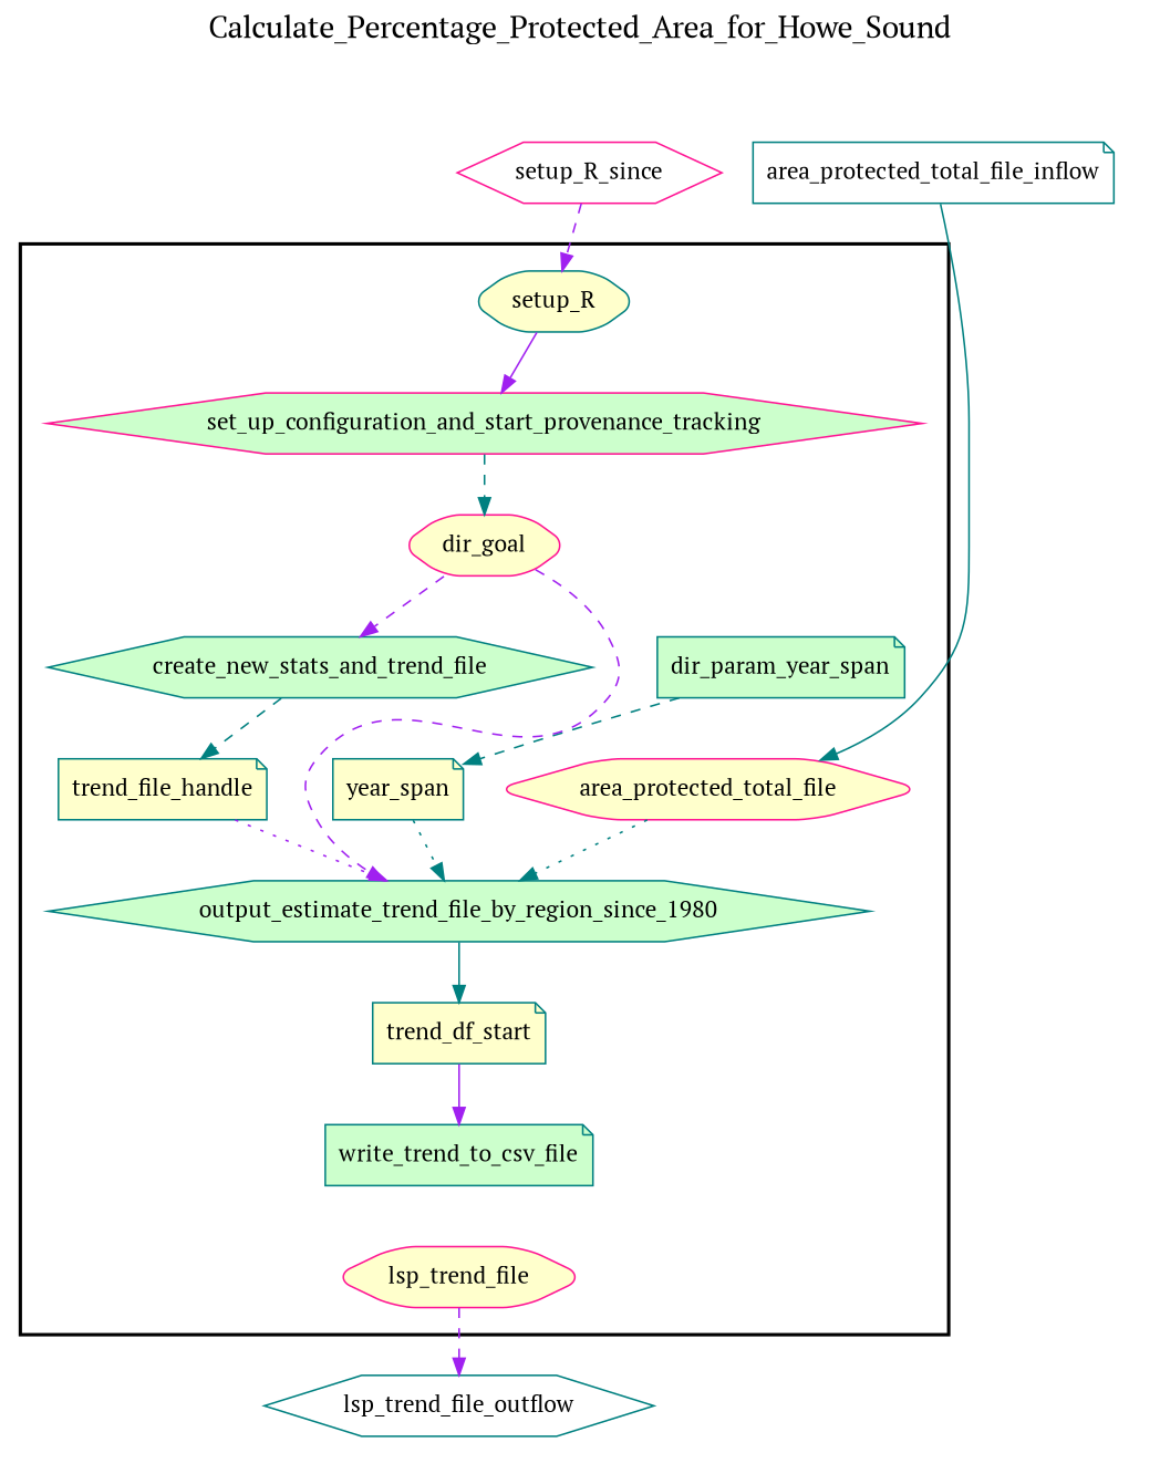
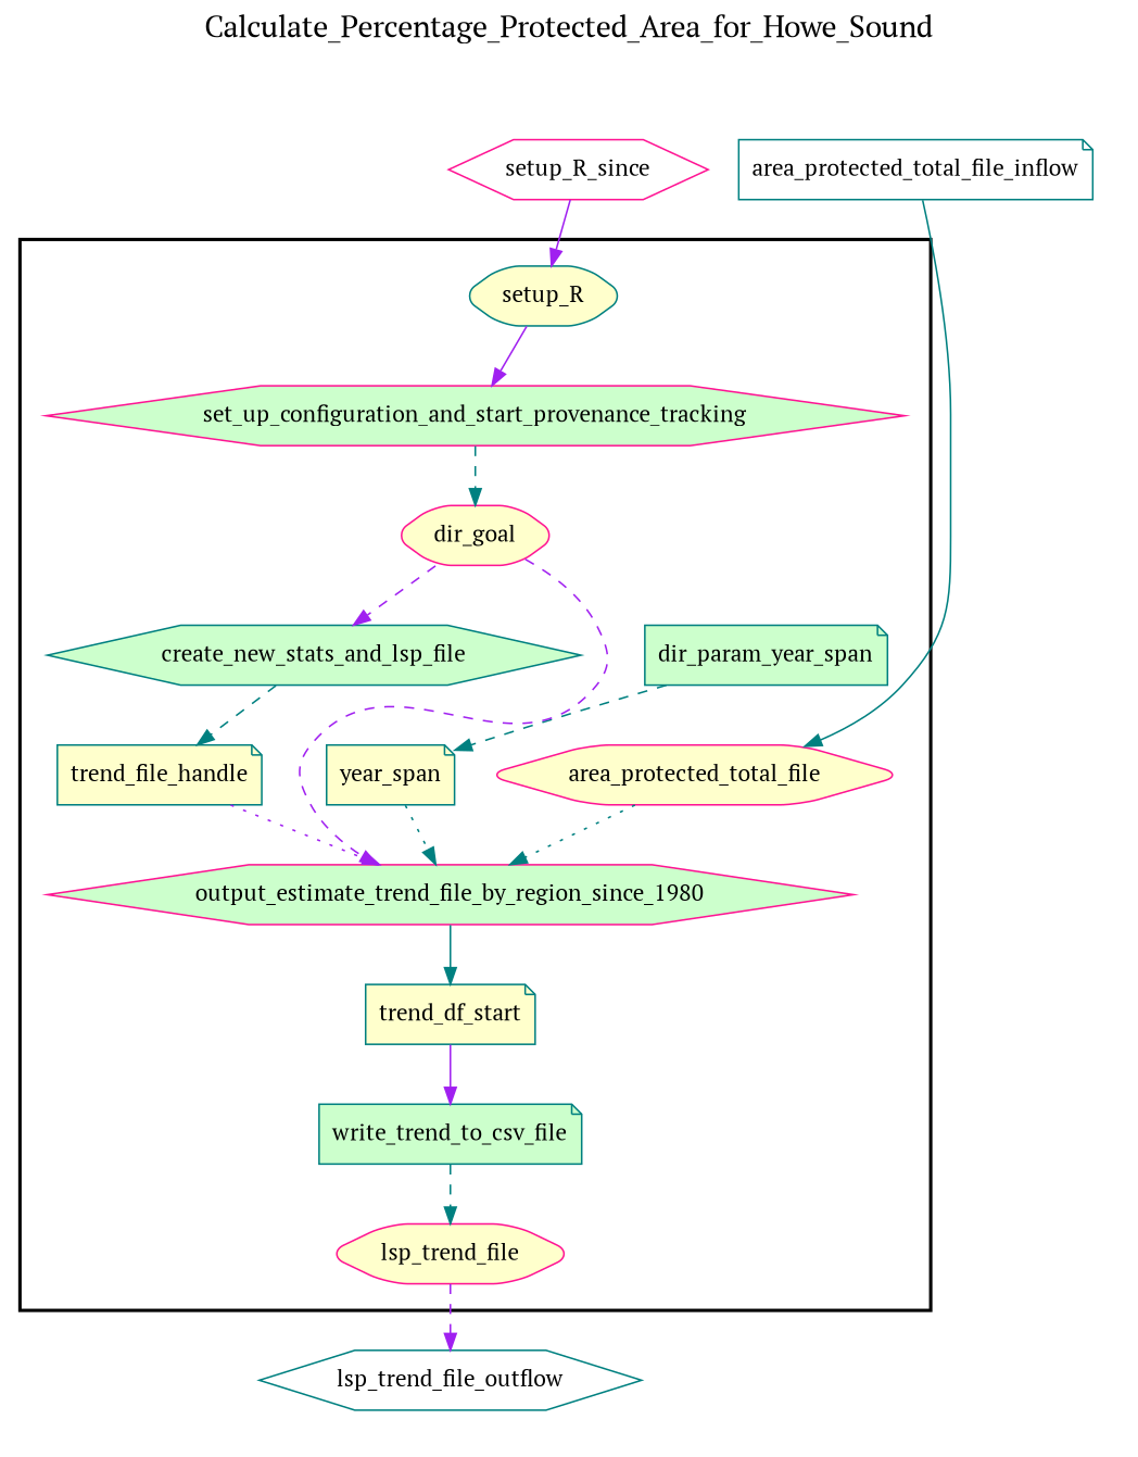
  digraph {
    fontname="PT Serif"
    fontsize=18
    label=Calculate_Percentage_Protected_Area_for_Howe_Sound
    labelloc=t
    rankdir=TB
    node [color=teal fillcolor="#FFFFCC" fontname="PT Serif" peripheries=1 shape=hexagon style="rounded,filled"]
    edge [color=teal fontname="PT Serif" style=dashed]
-   output_estimate_trend_file_by_region_since_1980 [fillcolor="#CCFFCC" style=filled]
+   output_estimate_trend_file_by_region_since_1980 [color=deeppink fillcolor="#CCFFCC" style=filled]
    n2 [fillcolor="#CCFFCC" label=dir_param_year_span shape=note style=filled]
-   create_new_stats_and_trend_file [fillcolor="#CCFFCC" style=filled]
+   create_new_stats_and_trend_file [fillcolor="#CCFFCC" style=filled label=create_new_stats_and_lsp_file]
    set_up_configuration_and_start_provenance_tracking [color=deeppink fillcolor="#CCFFCC" style=filled]
    write_trend_to_csv_file [fillcolor="#CCFFCC" shape=note style=filled]
    setup_R
    dir_goal [color=deeppink]
    trend_file_handle [shape=note]
    year_span [shape=note]
    area_protected_total_file [color=deeppink]
    n11 [label=trend_df_start shape=note]
    lsp_trend_file [color=deeppink]
    n13 [color=deeppink fillcolor="#FFFFFF" label=setup_R_since width=0.2 style=""]
    area_protected_total_file_inflow [fillcolor="#FFFFFF" shape=note width=0.2 style=""]
    lsp_trend_file_outflow [fillcolor="#FFFFFF" width=0.2 style=""]
    subgraph cluster_1 {
      color=black
      label=""
      penwidth=2
      subgraph cluster_2 {
        color=white
        label=""
        penwidth=2
        output_estimate_trend_file_by_region_since_1980
        n2
        create_new_stats_and_trend_file
        set_up_configuration_and_start_provenance_tracking
        write_trend_to_csv_file
        setup_R
        dir_goal
        trend_file_handle
        year_span
        area_protected_total_file
        n11
        lsp_trend_file
      }
    }
    subgraph cluster_3 {
      color=white
      label=""
      penwidth=2
      subgraph cluster_4 {
        color=white
        label=""
        penwidth=2
        lsp_trend_file_outflow
      }
    }
    subgraph cluster_5 {
      color=white
      label=""
      penwidth=2
      subgraph cluster_6 {
        color=white
        label=""
        penwidth=2
        n13
        area_protected_total_file_inflow
      }
    }
    output_estimate_trend_file_by_region_since_1980 -> n11 [style=solid]
    n2 -> year_span
    create_new_stats_and_trend_file -> trend_file_handle
    set_up_configuration_and_start_provenance_tracking -> dir_goal
+   write_trend_to_csv_file -> lsp_trend_file
    setup_R -> set_up_configuration_and_start_provenance_tracking [color=purple style=solid]
    dir_goal -> output_estimate_trend_file_by_region_since_1980 [color=purple]
    dir_goal -> create_new_stats_and_trend_file [color=purple]
    trend_file_handle -> output_estimate_trend_file_by_region_since_1980 [color=purple style=dotted]
    year_span -> output_estimate_trend_file_by_region_since_1980 [style=dotted]
    area_protected_total_file -> output_estimate_trend_file_by_region_since_1980 [style=dotted]
    n11 -> write_trend_to_csv_file [color=purple style=solid]
    lsp_trend_file -> lsp_trend_file_outflow [color=purple]
-   n13 -> setup_R [color=purple]
+   n13 -> setup_R [color=purple style=solid]
    area_protected_total_file_inflow -> area_protected_total_file [style=solid]
  }
